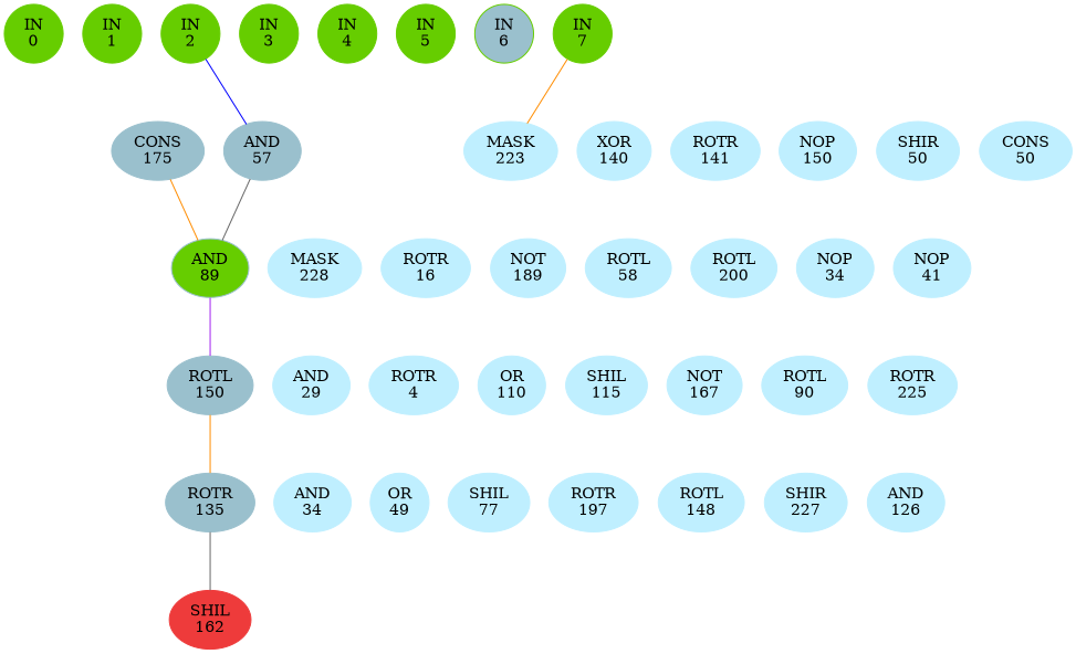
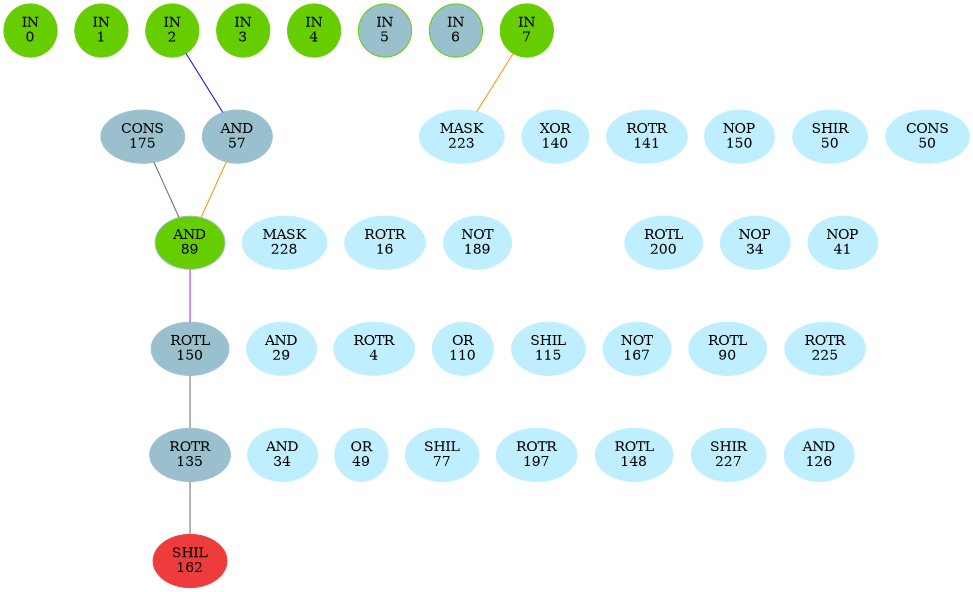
  graph {
    ordering=out
    rankdir=BT
    ranksep=0.75
    splines=polyline
    node [color=lightblue1 style=filled]
    edge [style=invis]
    n1 [color=chartreuse3 label="IN\n0"]
    n2 [color=chartreuse3 label="IN\n1"]
    n3 [color=chartreuse3 label="IN\n2"]
    n4 [color=chartreuse3 label="IN\n3"]
    n5 [color=chartreuse3 label="IN\n4"]
-   n6 [color=chartreuse3 label="IN\n5"]
+   n6 [color=chartreuse3 label="IN\n5" fillcolor=lightblue3]
    n7 [color=chartreuse3 fillcolor=lightblue3 label="IN\n6"]
    n8 [color=chartreuse3 label="IN\n7"]
    n9 [color=lightblue3 label="CONS\n175"]
    n10 [color=lightblue3 label="AND\n57"]
    n11 [label="MASK\n223"]
    n12 [label="XOR\n140"]
    n13 [label="ROTR\n141"]
    n14 [label="NOP\n150"]
    n15 [label="SHIR\n50"]
    n16 [label="CONS\n50"]
    n17 [color=lightblue3 fillcolor=chartreuse3 label="AND\n89"]
    n18 [label="MASK\n228"]
    n19 [label="ROTR\n16"]
    n20 [label="NOT\n189"]
-   n21 [label="ROTL\n58"]
    n22 [label="ROTL\n200"]
    n23 [label="NOP\n34"]
    n24 [label="NOP\n41"]
    n25 [color=lightblue3 label="ROTL\n150"]
    n26 [label="AND\n29"]
    n27 [label="ROTR\n4"]
    n28 [label="OR\n110"]
    n29 [label="SHIL\n115"]
    n30 [label="NOT\n167"]
    n31 [label="ROTL\n90"]
    n32 [label="ROTR\n225"]
    n33 [color=lightblue3 label="ROTR\n135"]
    n34 [label="AND\n34"]
    n35 [label="OR\n49"]
    n36 [label="SHIL\n77"]
    n37 [label="ROTR\n197"]
    n38 [label="ROTL\n148"]
    n39 [label="SHIR\n227"]
    n40 [label="AND\n126"]
    n41 [color=brown2 label="SHIL\n162"]
    subgraph sub_1 {
      rank=same
      n1
      n2
      n3
      n4
      n5
      n6
      n7
      n8
    }
    subgraph sub_2 {
      rank=same
      n9
      n10
      n11
      n12
      n13
      n14
      n15
      n16
    }
    subgraph sub_3 {
      rank=same
      n17
      n18
      n19
      n20
-     n21
      n22
      n23
      n24
    }
    subgraph sub_4 {
      rank=same
      n25
      n26
      n27
      n28
      n29
      n30
      n31
      n32
    }
    subgraph sub_5 {
      rank=same
      n33
      n34
      n35
      n36
      n37
      n38
      n39
      n40
    }
    subgraph sub_6 {
      rank=same
      n41
    }
    n1 -- n2
    n2 -- n3
    n3 -- n4
    n4 -- n5
    n5 -- n6
    n6 -- n7
    n7 -- n8
    n9 -- n10
    n10 -- n3 [color=blue style=solid]
    n10 -- n11
    n11 -- n8 [color=darkorange style=solid]
    n11 -- n12
    n12 -- n13
    n13 -- n14
    n14 -- n15
    n15 -- n16
-   n17 -- n9 [color=darkorange style=solid]
-   n17 -- n10 [color=gray40 style=solid]
+   n17 -- n9 [color=gray40 style=solid]
+   n17 -- n10 [color=darkorange style=solid]
    n17 -- n18
    n18 -- n19
    n19 -- n20
-   n20 -- n21
-   n21 -- n22
    n22 -- n23
    n23 -- n24
    n25 -- n17 [color=purple style=solid]
    n25 -- n26
    n26 -- n27
    n27 -- n28
    n28 -- n29
    n29 -- n30
    n30 -- n31
    n31 -- n32
-   n33 -- n25 [color=darkorange style=solid]
+   n33 -- n25 [color=gray40 style=solid]
    n33 -- n34
    n34 -- n35
    n35 -- n36
    n36 -- n37
    n37 -- n38
    n38 -- n39
    n39 -- n40
    n41 -- n33 [color=gray40 style=solid]
    n41 -- n41
  }
